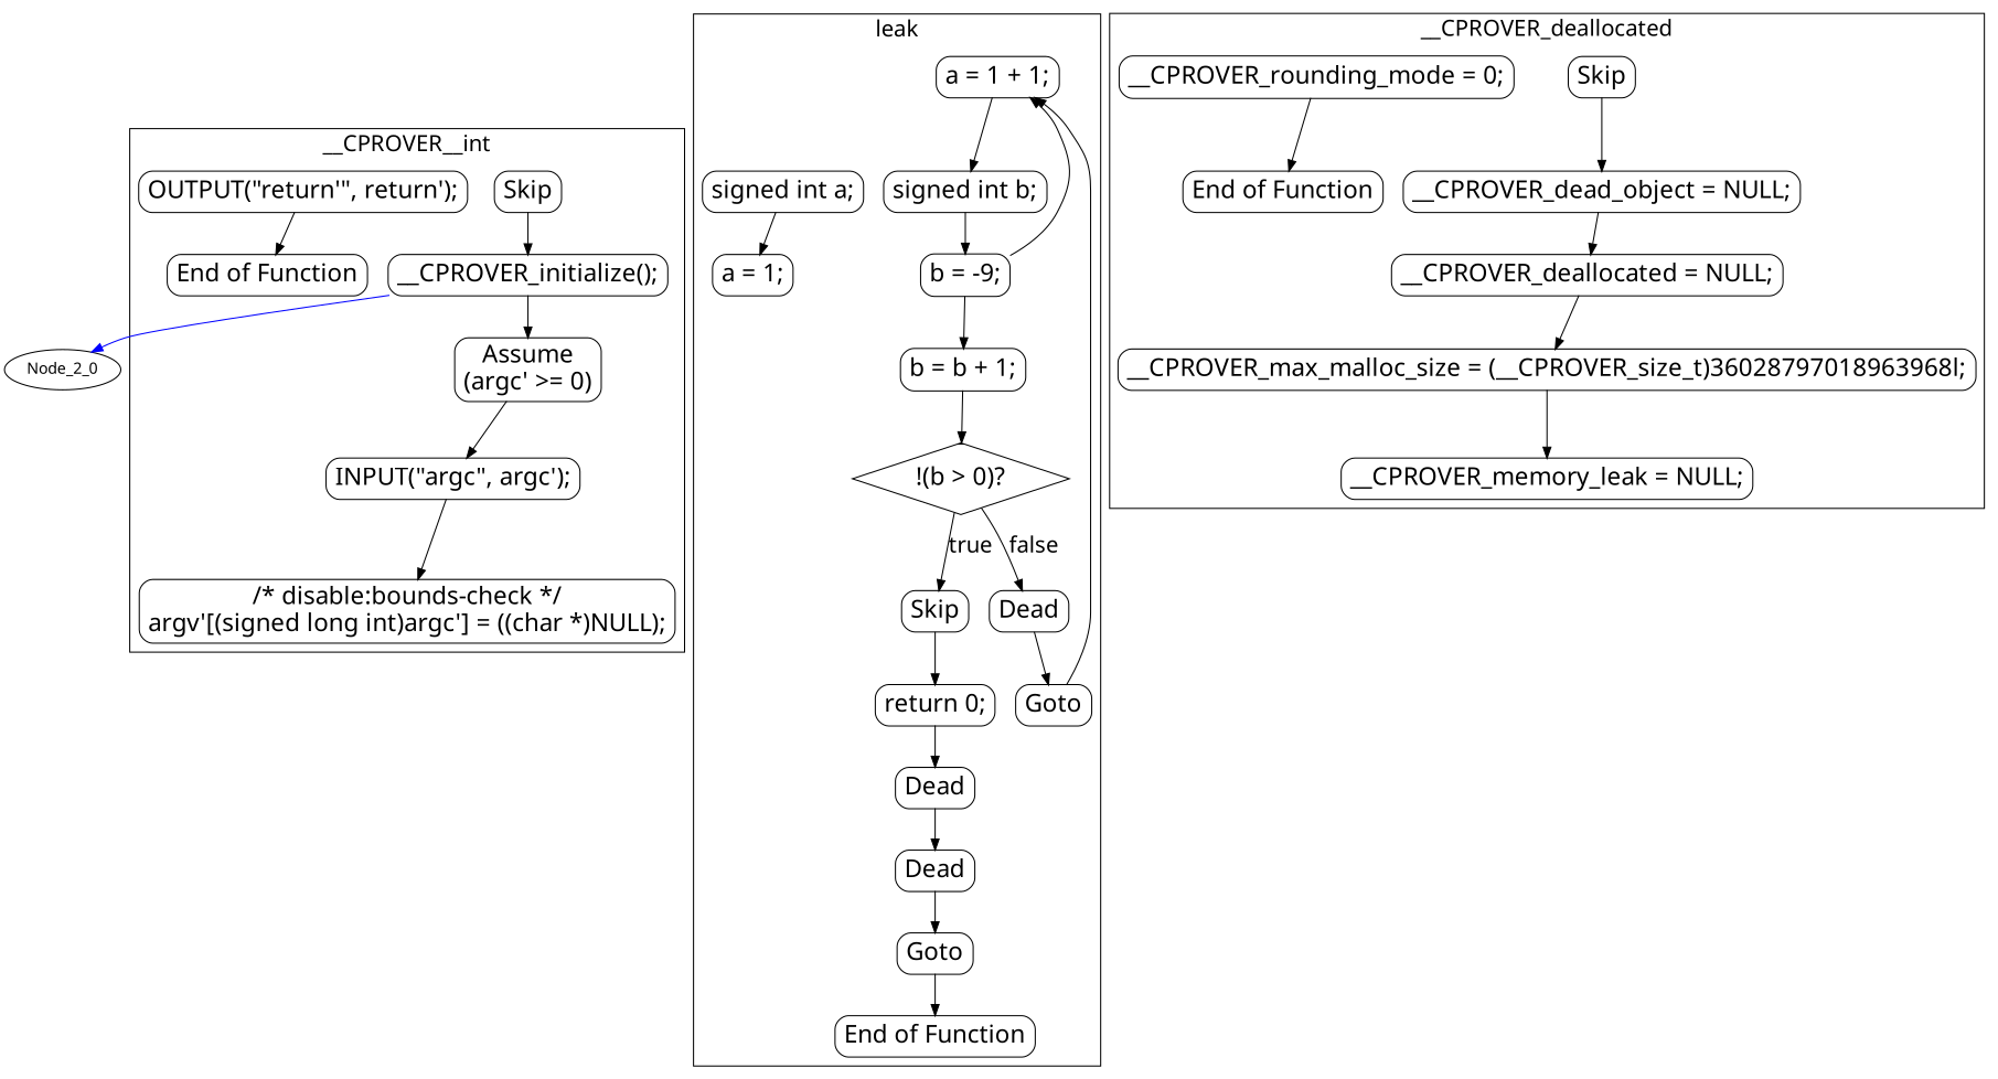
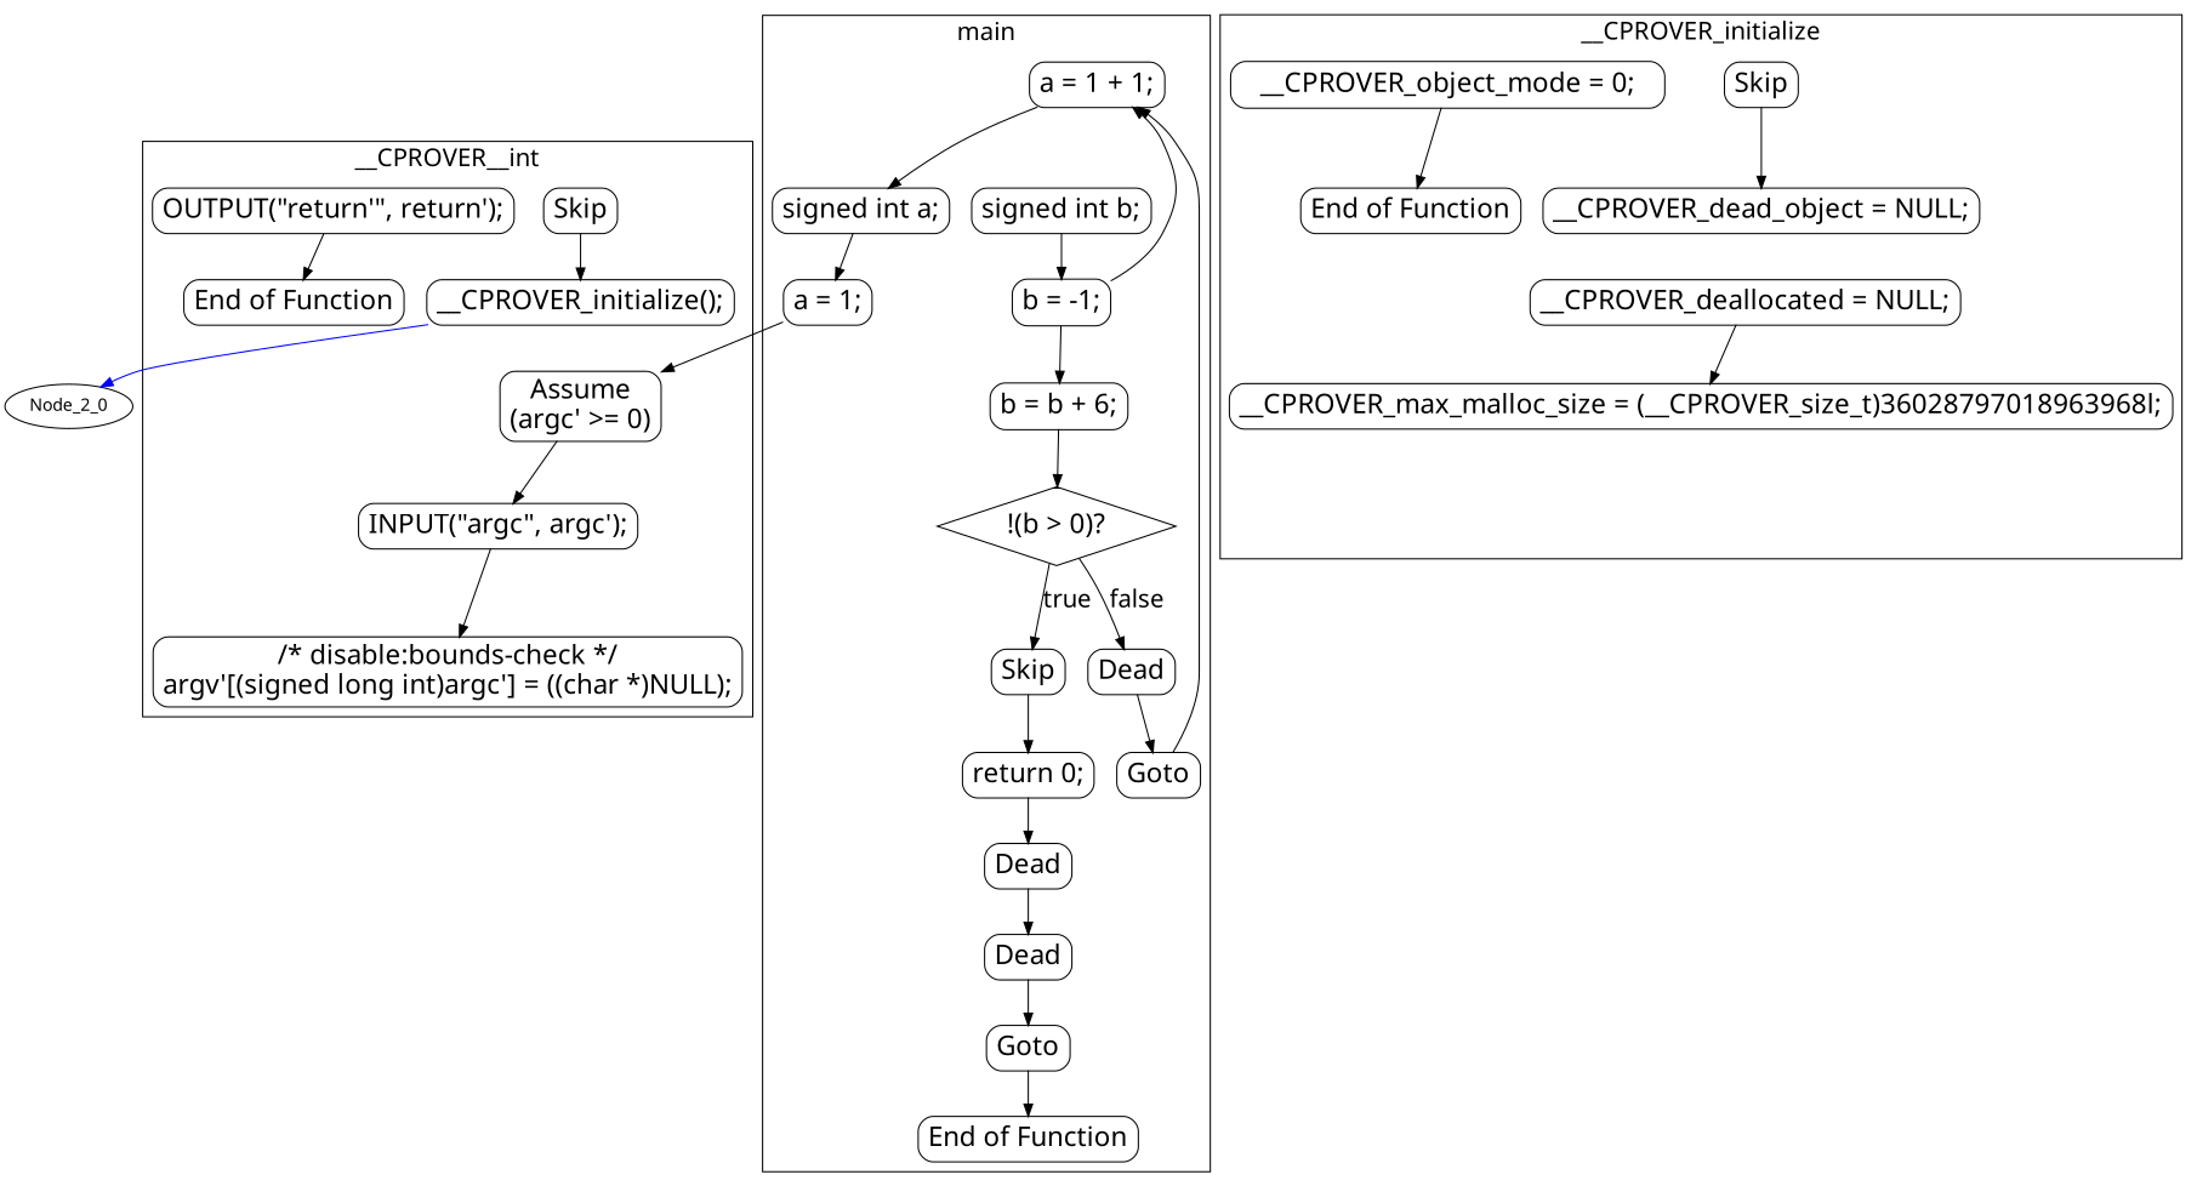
  digraph {
    color=black
    compound=true
    fontname="Noto Sans"
    fontsize=20
    node [fontname="Noto Sans" fontsize=22 shape=Mrecord]
    edge [fontname="Noto Sans"]
    n1 [label="signed int a;"]
    n2 [label="a = 1;"]
    n3 [label="a = 1 + 1;"]
    n4 [label="signed int b;"]
-   n5 [label="b = -9;"]
-   n6 [label="b = b + 1;"]
+   n5 [label="b = -1;"]
+   n6 [label="b = b + 6;"]
    n7 [label="!(b \> 0)?" shape=diamond]
    n8 [label=Skip]
    n9 [label=Dead]
    n10 [label="return 0;"]
    n11 [label=Goto]
    n12 [label=Dead]
    n13 [label=Dead]
    n14 [label=Goto]
    n15 [label="End of Function"]
    n16 [label=Skip]
    n17 [label="__CPROVER_initialize();"]
    n18 [label="Assume\n(argc' \>= 0)"]
    n19 [label="INPUT(\"argc\", argc');"]
    n20 [label="/* disable:bounds-check */\nargv'[(signed long int)argc'] = ((char *)NULL);"]
    n21 [label="OUTPUT(\"return'\", return');"]
    n22 [label="End of Function"]
    n23 [label=Skip]
    n24 [label="__CPROVER_dead_object = NULL;"]
    n25 [label="__CPROVER_deallocated = NULL;"]
    n26 [label="__CPROVER_max_malloc_size = (__CPROVER_size_t)36028797018963968l;"]
-   n27 [label="__CPROVER_memory_leak = NULL;"]
-   n28 [label="__CPROVER_rounding_mode = 0;"]
+   n28 [label="__CPROVER_object_mode = 0;"]
    n29 [label="End of Function"]
    Node_2_0 [fontsize="" shape=""]
    subgraph cluster_1 {
-     label=leak
+     label=main
      n1
      n2
      n3
      n4
      n5
      n6
      n7
      n8
      n9
      n10
      n11
      n12
      n13
      n14
      n15
    }
    subgraph cluster_2 {
      label=__CPROVER__int
      n16
      n17
      n18
      n19
      n20
      n21
      n22
    }
    subgraph cluster_3 {
-     label=__CPROVER_deallocated
+     label=__CPROVER_initialize
      n23
      n24
      n25
      n26
-     n27
      n28
      n29
    }
    n1 -> n2
-   n3 -> n4
+   n3 -> n1
    n4 -> n5
    n5 -> n3
    n5 -> n6
    n6 -> n7
    n7 -> n8 [fontsize=20 label=true]
    n7 -> n9 [fontsize=20 label=false]
    n8 -> n10
    n9 -> n11
    n10 -> n12
    n11 -> n3
    n12 -> n13
    n13 -> n14
    n14 -> n15
    n16 -> n17
-   n17 -> n18
+   n2 -> n18
    n17 -> Node_2_0 [color=blue]
    n18 -> n19
    n19 -> n20
    n21 -> n22
    n23 -> n24
-   n24 -> n25
    n25 -> n26
-   n26 -> n27
    n28 -> n29
  }
